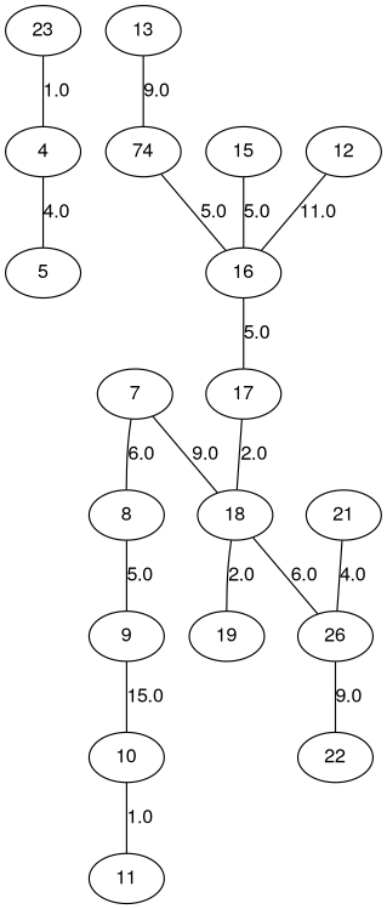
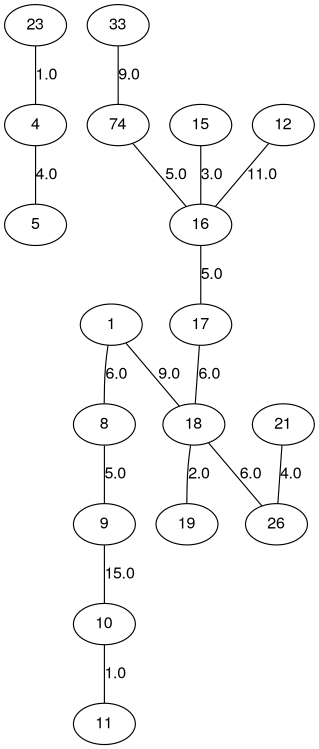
  graph {
    fontname="Helvetica,Arial,sans-serif"
    node [fontname="Helvetica,Arial,sans-serif"]
    edge [fontname="Helvetica,Arial,sans-serif"]
    23
    4
    5
    10
    11
    18
    19
    n8 [label=26]
-   22
    21
    8
    9
    n13 [label=74]
    16
    17
    15
-   7
-   13
+   7 [label=1]
+   13 [label=33]
    12
    23 -- 4 [label=1.0]
    4 -- 5 [label=4.0]
    10 -- 11 [label=1.0]
    18 -- 19 [label=2.0]
    18 -- n8 [label=6.0]
-   n8 -- 22 [label=9.0]
    21 -- n8 [label=4.0]
    8 -- 9 [label=5.0]
    9 -- 10 [label=15.0]
    n13 -- 16 [label=5.0]
    16 -- 17 [label=5.0]
-   17 -- 18 [label=2.0]
-   15 -- 16 [label=5.0]
+   17 -- 18 [label=6.0]
+   15 -- 16 [label=3.0]
    7 -- 18 [label=9.0]
    7 -- 8 [label=6.0]
    13 -- n13 [label=9.0]
    12 -- 16 [label=11.0]
  }
